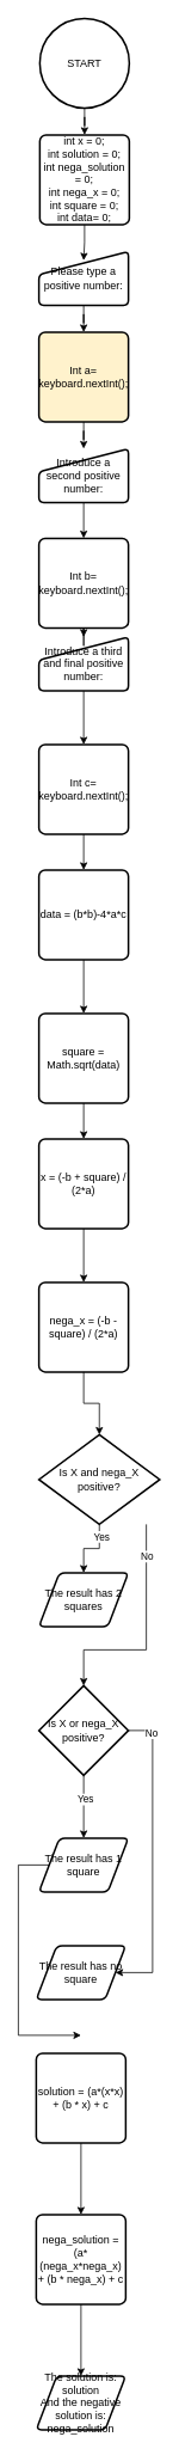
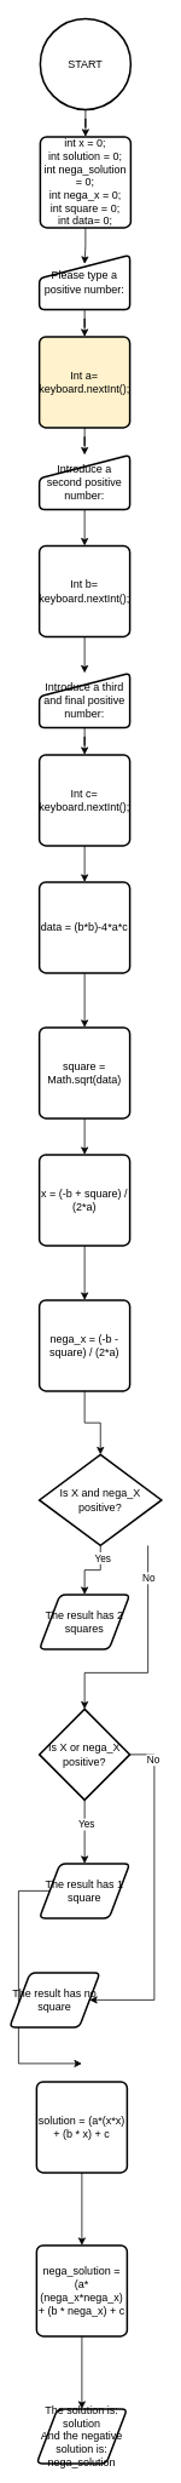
  <mxCell id="0" />
  <mxCell id="1" parent="0" />
  <mxCell id="2" style="edgeStyle=orthogonalEdgeStyle;rounded=0;orthogonalLoop=1;jettySize=auto;html=1;entryX=0.5;entryY=0;entryDx=0;entryDy=0;" parent="1" source="3" target="5" edge="1"><mxGeometry relative="1" as="geometry" /></mxCell>
  <mxCell id="3" value="START" style="strokeWidth=2;html=1;shape=mxgraph.flowchart.start_2;whiteSpace=wrap;" parent="1" vertex="1"><mxGeometry x="44" y="20" width="100" height="100" as="geometry" /></mxCell>
  <mxCell id="4" style="edgeStyle=orthogonalEdgeStyle;rounded=0;orthogonalLoop=1;jettySize=auto;html=1;entryX=0.5;entryY=0;entryDx=0;entryDy=0;" parent="1" source="5" edge="1"><mxGeometry relative="1" as="geometry"><mxPoint x="93" y="290" as="targetPoint" /></mxGeometry></mxCell>
  <mxCell id="5" value="int x = 0;&lt;div&gt;int solution = 0;&lt;/div&gt;&lt;div&gt;int nega_solution = 0;&lt;/div&gt;&lt;div&gt;int nega_x = 0;&lt;/div&gt;&lt;div&gt;int square = 0;&lt;/div&gt;&lt;div&gt;int data= 0;&lt;/div&gt;" style="rounded=1;whiteSpace=wrap;html=1;absoluteArcSize=1;arcSize=14;strokeWidth=2;" parent="1" vertex="1"><mxGeometry x="44" y="150" width="100" height="100" as="geometry" /></mxCell>
  <mxCell id="6" style="edgeStyle=orthogonalEdgeStyle;rounded=0;orthogonalLoop=1;jettySize=auto;html=1;entryX=0.5;entryY=0;entryDx=0;entryDy=0;" parent="1" source="7" target="9" edge="1"><mxGeometry relative="1" as="geometry" /></mxCell>
  <mxCell id="7" value="Please type a positive number:" style="html=1;strokeWidth=2;shape=manualInput;whiteSpace=wrap;rounded=1;size=26;arcSize=11;" parent="1" vertex="1"><mxGeometry x="43" y="280" width="100" height="60" as="geometry" /></mxCell>
  <mxCell id="8" style="edgeStyle=orthogonalEdgeStyle;rounded=0;orthogonalLoop=1;jettySize=auto;html=1;entryX=0.5;entryY=0;entryDx=0;entryDy=0;" parent="1" source="9" target="11" edge="1"><mxGeometry relative="1" as="geometry" /></mxCell>
  <mxCell id="9" value="Int a=&lt;div&gt;keyboard.nextInt();&lt;/div&gt;" style="rounded=1;whiteSpace=wrap;html=1;absoluteArcSize=1;arcSize=14;strokeWidth=2;fillColor=#fff2cc;" parent="1" vertex="1"><mxGeometry x="43" y="370" width="100" height="100" as="geometry" /></mxCell>
  <mxCell id="10" style="edgeStyle=orthogonalEdgeStyle;rounded=0;orthogonalLoop=1;jettySize=auto;html=1;entryX=0.5;entryY=0;entryDx=0;entryDy=0;" parent="1" source="11" target="13" edge="1"><mxGeometry relative="1" as="geometry" /></mxCell>
  <mxCell id="11" value="Introduce a second positive number:" style="html=1;strokeWidth=2;shape=manualInput;whiteSpace=wrap;rounded=1;size=26;arcSize=11;" parent="1" vertex="1"><mxGeometry x="43" y="500" width="100" height="60" as="geometry" /></mxCell>
  <mxCell id="12" style="edgeStyle=orthogonalEdgeStyle;rounded=0;orthogonalLoop=1;jettySize=auto;html=1;entryX=0.5;entryY=0;entryDx=0;entryDy=0;" parent="1" source="13" target="15" edge="1"><mxGeometry relative="1" as="geometry" /></mxCell>
  <mxCell id="13" value="Int b=&lt;div&gt;keyboard.nextInt();&lt;/div&gt;" style="rounded=1;whiteSpace=wrap;html=1;absoluteArcSize=1;arcSize=14;strokeWidth=2;" parent="1" vertex="1"><mxGeometry x="43" y="600" width="100" height="100" as="geometry" /></mxCell>
  <mxCell id="14" style="edgeStyle=orthogonalEdgeStyle;rounded=0;orthogonalLoop=1;jettySize=auto;html=1;entryX=0.5;entryY=0;entryDx=0;entryDy=0;" parent="1" source="15" target="17" edge="1"><mxGeometry relative="1" as="geometry" /></mxCell>
- <mxCell id="15" value="Introduce a third and final positive number:" style="html=1;strokeWidth=2;shape=manualInput;whiteSpace=wrap;rounded=1;size=26;arcSize=11;" parent="1" vertex="1"><mxGeometry x="43" y="710" width="100" height="60" as="geometry" /></mxCell>
+ <mxCell id="15" value="Introduce a third and final positive number:" style="html=1;strokeWidth=2;shape=manualInput;whiteSpace=wrap;rounded=1;size=26;arcSize=11;" parent="1" vertex="1"><mxGeometry x="43" y="740" width="100" height="60" as="geometry" /></mxCell>
  <mxCell id="16" style="edgeStyle=orthogonalEdgeStyle;rounded=0;orthogonalLoop=1;jettySize=auto;html=1;entryX=0.5;entryY=0;entryDx=0;entryDy=0;" parent="1" source="17" target="19" edge="1"><mxGeometry relative="1" as="geometry" /></mxCell>
  <mxCell id="17" value="Int c=&lt;div&gt;keyboard.nextInt();&lt;/div&gt;" style="rounded=1;whiteSpace=wrap;html=1;absoluteArcSize=1;arcSize=14;strokeWidth=2;" parent="1" vertex="1"><mxGeometry x="43" y="830" width="100" height="100" as="geometry" /></mxCell>
  <mxCell id="18" style="edgeStyle=orthogonalEdgeStyle;rounded=0;orthogonalLoop=1;jettySize=auto;html=1;entryX=0.5;entryY=0;entryDx=0;entryDy=0;" parent="1" source="19" target="21" edge="1"><mxGeometry relative="1" as="geometry" /></mxCell>
  <mxCell id="19" value="&lt;div&gt;&lt;span style=&quot;background-color: initial;&quot;&gt;data = (b*b)-4*a*c&lt;/span&gt;&lt;br&gt;&lt;/div&gt;" style="rounded=1;whiteSpace=wrap;html=1;absoluteArcSize=1;arcSize=14;strokeWidth=2;" parent="1" vertex="1"><mxGeometry x="43" y="970" width="100" height="100" as="geometry" /></mxCell>
  <mxCell id="20" style="edgeStyle=orthogonalEdgeStyle;rounded=0;orthogonalLoop=1;jettySize=auto;html=1;entryX=0.5;entryY=0;entryDx=0;entryDy=0;" parent="1" source="21" target="23" edge="1"><mxGeometry relative="1" as="geometry" /></mxCell>
  <mxCell id="21" value="square = Math.sqrt(data)" style="rounded=1;whiteSpace=wrap;html=1;absoluteArcSize=1;arcSize=14;strokeWidth=2;" parent="1" vertex="1"><mxGeometry x="43" y="1130" width="100" height="100" as="geometry" /></mxCell>
  <mxCell id="22" style="edgeStyle=orthogonalEdgeStyle;rounded=0;orthogonalLoop=1;jettySize=auto;html=1;entryX=0.5;entryY=0;entryDx=0;entryDy=0;" parent="1" source="23" target="24" edge="1"><mxGeometry relative="1" as="geometry" /></mxCell>
  <mxCell id="23" value="x = (-b + square) / (2*a)" style="rounded=1;whiteSpace=wrap;html=1;absoluteArcSize=1;arcSize=14;strokeWidth=2;" parent="1" vertex="1"><mxGeometry x="43" y="1270" width="100" height="100" as="geometry" /></mxCell>
  <mxCell id="24" value="nega_x = (-b - square) / (2*a)" style="rounded=1;whiteSpace=wrap;html=1;absoluteArcSize=1;arcSize=14;strokeWidth=2;" parent="1" vertex="1"><mxGeometry x="43" y="1430" width="100" height="100" as="geometry" /></mxCell>
  <mxCell id="25" style="edgeStyle=orthogonalEdgeStyle;rounded=0;orthogonalLoop=1;jettySize=auto;html=1;entryX=0.5;entryY=0;entryDx=0;entryDy=0;" parent="1" source="27" target="29" edge="1"><mxGeometry relative="1" as="geometry" /></mxCell>
  <mxCell id="26" value="Yes" style="edgeLabel;html=1;align=center;verticalAlign=middle;resizable=0;points=[];" parent="25" vertex="1" connectable="0"><mxGeometry x="-0.628" y="2" relative="1" as="geometry"><mxPoint as="offset" /></mxGeometry></mxCell>
  <mxCell id="27" value="Is X and nega_X positive?" style="strokeWidth=2;html=1;shape=mxgraph.flowchart.decision;whiteSpace=wrap;" parent="1" vertex="1"><mxGeometry x="43" y="1600" width="135" height="100" as="geometry" /></mxCell>
  <mxCell id="28" style="edgeStyle=orthogonalEdgeStyle;rounded=0;orthogonalLoop=1;jettySize=auto;html=1;entryX=0.5;entryY=0;entryDx=0;entryDy=0;entryPerimeter=0;" parent="1" source="24" target="27" edge="1"><mxGeometry relative="1" as="geometry" /></mxCell>
  <mxCell id="29" value="The result has 2 squares" style="shape=parallelogram;html=1;strokeWidth=2;perimeter=parallelogramPerimeter;whiteSpace=wrap;rounded=1;arcSize=12;size=0.23;" parent="1" vertex="1"><mxGeometry x="43" y="1754" width="100" height="60" as="geometry" /></mxCell>
  <mxCell id="30" style="edgeStyle=orthogonalEdgeStyle;rounded=0;orthogonalLoop=1;jettySize=auto;html=1;entryX=0.5;entryY=0;entryDx=0;entryDy=0;" parent="1" source="34" target="38" edge="1"><mxGeometry relative="1" as="geometry" /></mxCell>
  <mxCell id="31" value="Yes" style="edgeLabel;html=1;align=center;verticalAlign=middle;resizable=0;points=[];" parent="30" vertex="1" connectable="0"><mxGeometry x="-0.262" y="1" relative="1" as="geometry"><mxPoint as="offset" /></mxGeometry></mxCell>
  <mxCell id="32" style="edgeStyle=orthogonalEdgeStyle;rounded=0;orthogonalLoop=1;jettySize=auto;html=1;entryX=1;entryY=0.5;entryDx=0;entryDy=0;" parent="1" source="34" target="39" edge="1"><mxGeometry relative="1" as="geometry"><mxPoint x="170" y="2200" as="targetPoint" /><Array as="points"><mxPoint x="170" y="1930" /><mxPoint x="170" y="2200" /></Array></mxGeometry></mxCell>
  <mxCell id="33" value="No" style="edgeLabel;html=1;align=center;verticalAlign=middle;resizable=0;points=[];" parent="32" vertex="1" connectable="0"><mxGeometry x="-0.828" y="-2" relative="1" as="geometry"><mxPoint as="offset" /></mxGeometry></mxCell>
  <mxCell id="34" value="Is X or nega_X positive?" style="strokeWidth=2;html=1;shape=mxgraph.flowchart.decision;whiteSpace=wrap;" parent="1" vertex="1"><mxGeometry x="43" y="1880" width="100" height="100" as="geometry" /></mxCell>
  <mxCell id="35" style="edgeStyle=orthogonalEdgeStyle;rounded=0;orthogonalLoop=1;jettySize=auto;html=1;entryX=0.5;entryY=0;entryDx=0;entryDy=0;entryPerimeter=0;" parent="1" source="27" target="34" edge="1"><mxGeometry relative="1" as="geometry"><Array as="points"><mxPoint x="163" y="1650" /><mxPoint x="163" y="1840" /><mxPoint x="93" y="1840" /></Array></mxGeometry></mxCell>
  <mxCell id="36" value="No" style="edgeLabel;html=1;align=center;verticalAlign=middle;resizable=0;points=[];" parent="35" vertex="1" connectable="0"><mxGeometry x="-0.724" relative="1" as="geometry"><mxPoint as="offset" /></mxGeometry></mxCell>
  <mxCell id="37" style="edgeStyle=orthogonalEdgeStyle;rounded=0;orthogonalLoop=1;jettySize=auto;html=1;" edge="1" parent="1" source="38"><mxGeometry relative="1" as="geometry"><mxPoint x="90" y="2270" as="targetPoint" /><Array as="points"><mxPoint x="20" y="2080" /><mxPoint x="20" y="2270" /></Array></mxGeometry></mxCell>
  <mxCell id="38" value="The result has 1 square" style="shape=parallelogram;html=1;strokeWidth=2;perimeter=parallelogramPerimeter;whiteSpace=wrap;rounded=1;arcSize=12;size=0.23;" parent="1" vertex="1"><mxGeometry x="43" y="2050" width="100" height="60" as="geometry" /></mxCell>
- <mxCell id="39" value="The result has no square" style="shape=parallelogram;html=1;strokeWidth=2;perimeter=parallelogramPerimeter;whiteSpace=wrap;rounded=1;arcSize=12;size=0.23;" parent="1" vertex="1"><mxGeometry x="40" y="2170" width="100" height="60" as="geometry" /></mxCell>
+ <mxCell id="39" value="The result has no square" style="shape=parallelogram;html=1;strokeWidth=2;perimeter=parallelogramPerimeter;whiteSpace=wrap;rounded=1;arcSize=12;size=0.23;" parent="1" vertex="1"><mxGeometry x="10" y="2170" width="100" height="60" as="geometry" /></mxCell>
  <mxCell id="40" style="edgeStyle=orthogonalEdgeStyle;rounded=0;orthogonalLoop=1;jettySize=auto;html=1;entryX=0.5;entryY=0;entryDx=0;entryDy=0;" parent="1" source="41" target="43" edge="1"><mxGeometry relative="1" as="geometry" /></mxCell>
  <mxCell id="41" value="solution = (a*(x*x) + (b * x) + c" style="rounded=1;whiteSpace=wrap;html=1;absoluteArcSize=1;arcSize=14;strokeWidth=2;" parent="1" vertex="1"><mxGeometry x="40" y="2290" width="100" height="100" as="geometry" /></mxCell>
  <mxCell id="42" style="edgeStyle=orthogonalEdgeStyle;rounded=0;orthogonalLoop=1;jettySize=auto;html=1;entryX=0.5;entryY=0;entryDx=0;entryDy=0;" parent="1" source="43" target="44" edge="1"><mxGeometry relative="1" as="geometry" /></mxCell>
  <mxCell id="43" value="nega_solution = (a*(nega_x*nega_x) + (b * nega_x) + c" style="rounded=1;whiteSpace=wrap;html=1;absoluteArcSize=1;arcSize=14;strokeWidth=2;" parent="1" vertex="1"><mxGeometry x="40" y="2470" width="100" height="100" as="geometry" /></mxCell>
  <mxCell id="44" value="The solution is: solution&lt;div&gt;And the negative solution is: nega_solution&lt;/div&gt;" style="shape=parallelogram;html=1;strokeWidth=2;perimeter=parallelogramPerimeter;whiteSpace=wrap;rounded=1;arcSize=12;size=0.23;" parent="1" vertex="1"><mxGeometry x="40" y="2650" width="100" height="60" as="geometry" /></mxCell>
